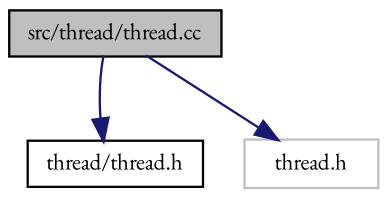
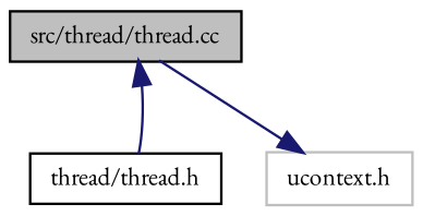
  digraph {
    fontname="EB Garamond"
    node [color=black fontname="EB Garamond" fontsize=10 shape=record]
    edge [color=midnightblue fontname="EB Garamond" fontsize=10 labelfontname=FreeSans labelfontsize=10 style=solid]
    n1 [fillcolor=grey75 fontcolor=black height=0.2 label="src/thread/thread.cc" style=filled width=0.4]
    n2 [height=0.2 label="thread/thread.h" width=0.4]
-   n3 [color=grey75 height=0.2 label="thread.h" width=0.4]
-   n1 -> n2
+   n3 [color=grey75 height=0.2 label="ucontext.h" width=0.4]
+   n2 -> n1
    n1 -> n3
  }
